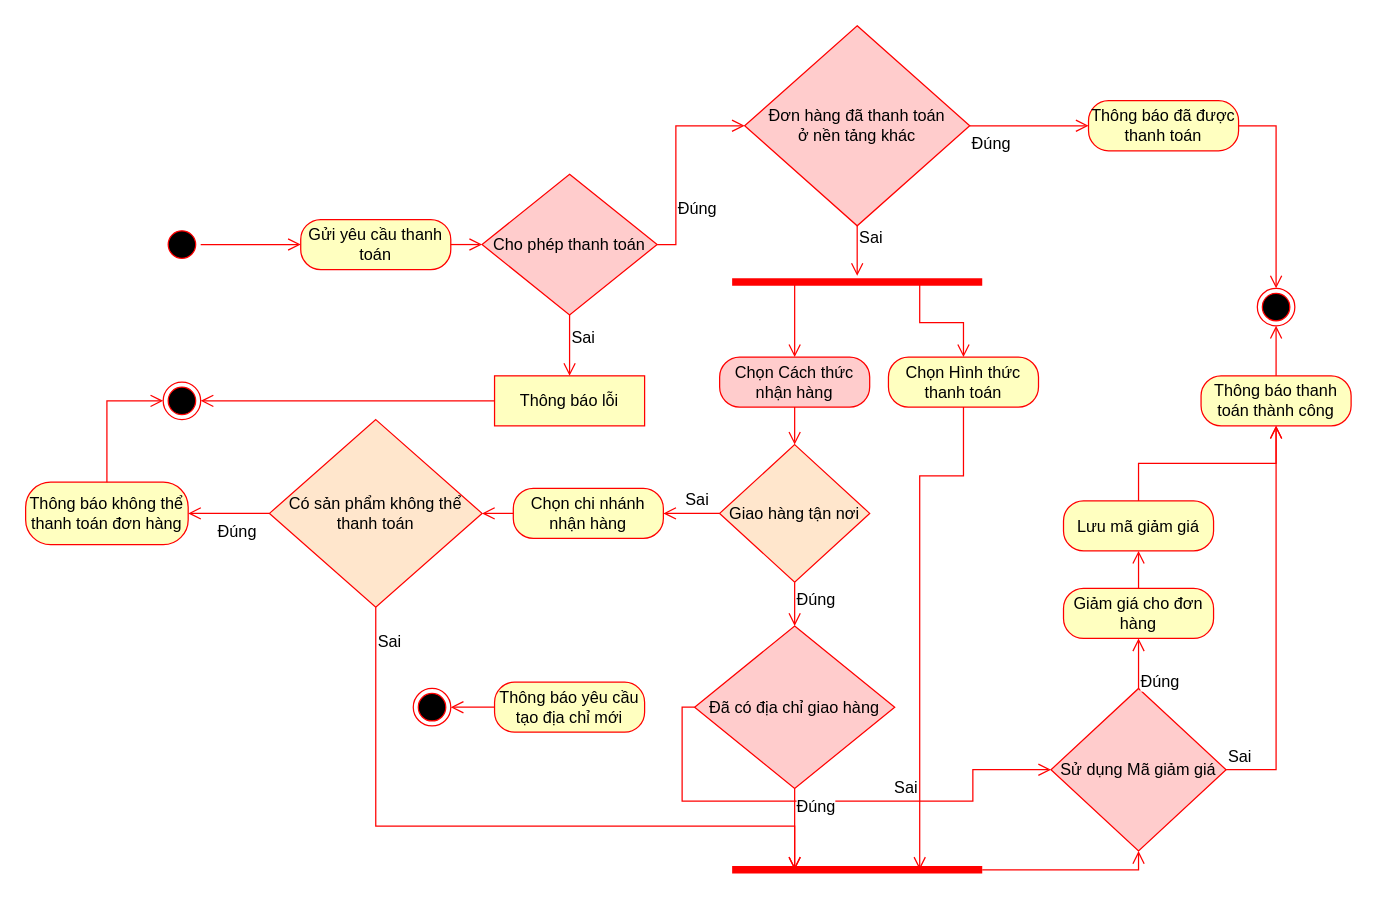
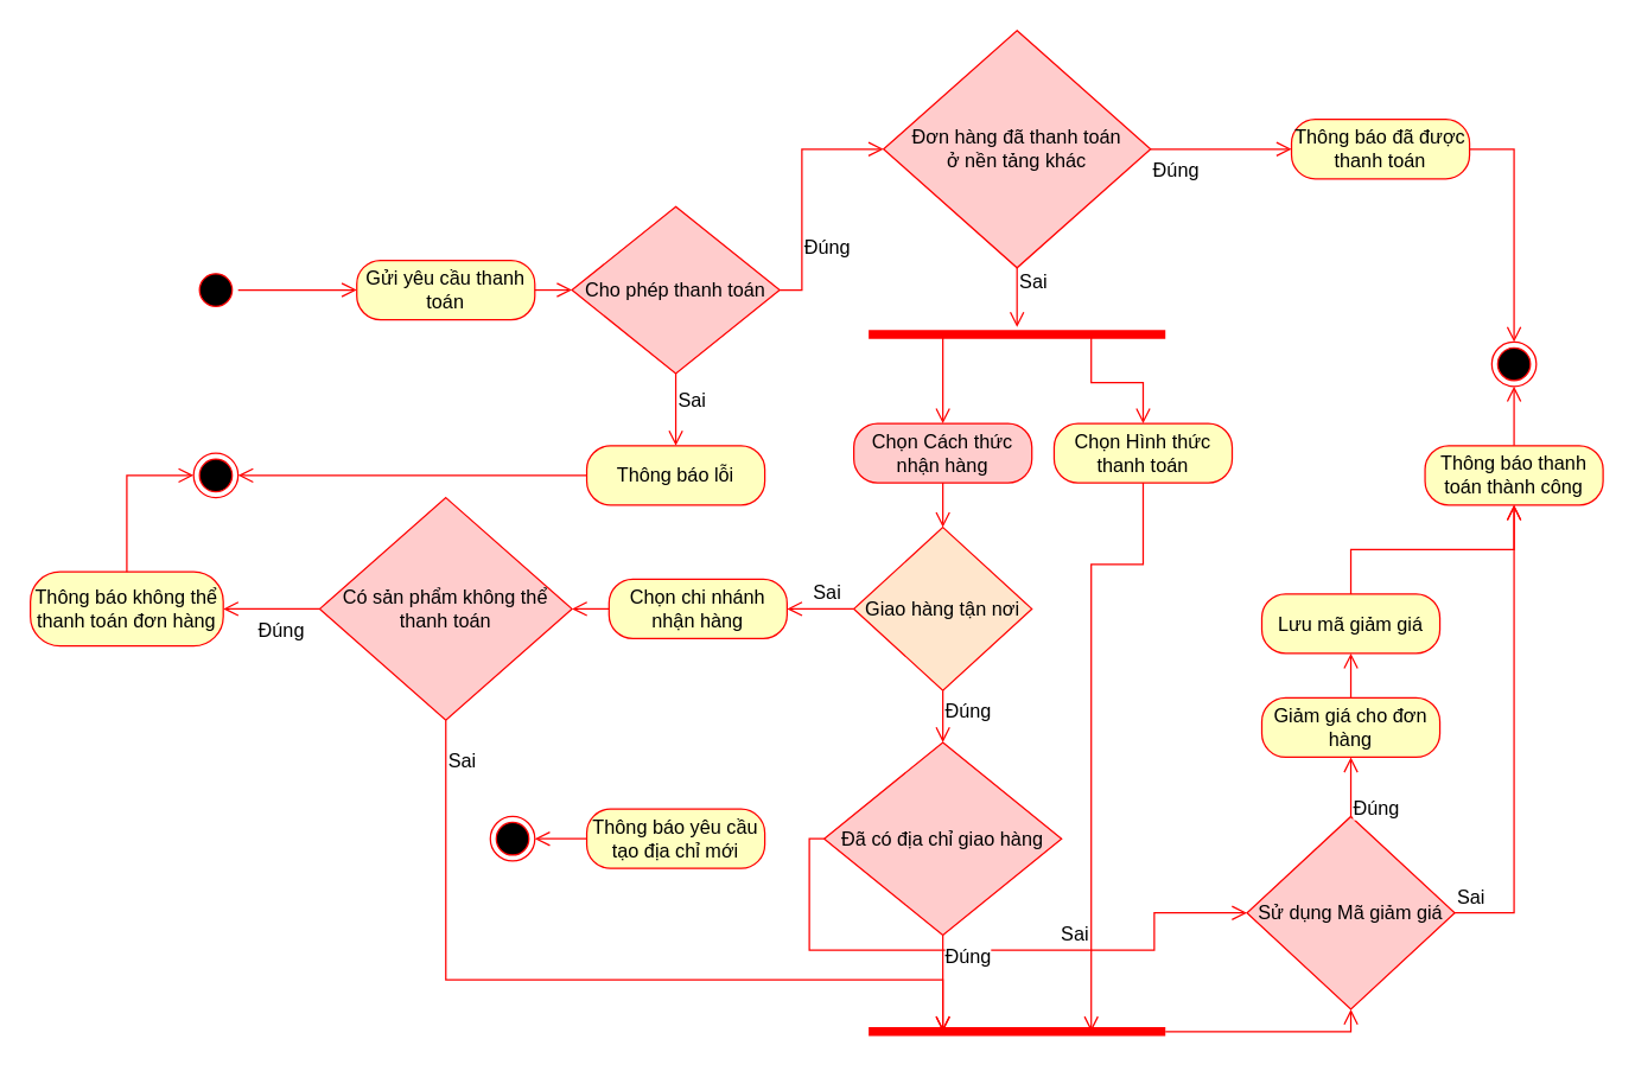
  <mxCell id="0" />
  <mxCell id="1" parent="0" />
  <mxCell id="2" value="" style="ellipse;html=1;shape=startState;fillColor=#000000;strokeColor=#ff0000;fontSize=13;" parent="1" vertex="1"><mxGeometry x="130" y="180" width="30" height="30" as="geometry" /></mxCell>
  <mxCell id="3" value="" style="edgeStyle=orthogonalEdgeStyle;html=1;verticalAlign=bottom;endArrow=open;endSize=8;strokeColor=#ff0000;rounded=0;entryX=0;entryY=0.5;entryDx=0;entryDy=0;fontSize=13;" parent="1" source="2" target="7" edge="1"><mxGeometry relative="1" as="geometry"><mxPoint x="145" y="270" as="targetPoint" /></mxGeometry></mxCell>
- <mxCell id="4" value="Thông báo lỗi" style="whiteSpace=wrap;html=1;arcSize=40;fontColor=#000000;fillColor=#ffffc0;strokeColor=#ff0000;fontSize=13;rounded=0;" parent="1" vertex="1"><mxGeometry x="395" y="300" width="120" height="40" as="geometry" /></mxCell>
+ <mxCell id="4" value="Thông báo lỗi" style="rounded=1;whiteSpace=wrap;html=1;arcSize=40;fontColor=#000000;fillColor=#ffffc0;strokeColor=#ff0000;fontSize=13;" parent="1" vertex="1"><mxGeometry x="395" y="300" width="120" height="40" as="geometry" /></mxCell>
  <mxCell id="5" value="" style="edgeStyle=orthogonalEdgeStyle;html=1;verticalAlign=bottom;endArrow=open;endSize=8;strokeColor=#ff0000;rounded=0;entryX=1;entryY=0.5;entryDx=0;entryDy=0;exitX=0;exitY=0.5;exitDx=0;exitDy=0;fontSize=13;" parent="1" source="4" target="6" edge="1"><mxGeometry relative="1" as="geometry"><mxPoint x="220" y="380" as="targetPoint" /></mxGeometry></mxCell>
  <mxCell id="6" value="" style="ellipse;html=1;shape=endState;fillColor=#000000;strokeColor=#ff0000;fontSize=13;" parent="1" vertex="1"><mxGeometry x="130" y="305" width="30" height="30" as="geometry" /></mxCell>
  <mxCell id="7" value="Gửi yêu cầu thanh toán" style="rounded=1;whiteSpace=wrap;html=1;arcSize=40;fontColor=#000000;fillColor=#ffffc0;strokeColor=#ff0000;fontSize=13;" parent="1" vertex="1"><mxGeometry x="240" y="175" width="120" height="40" as="geometry" /></mxCell>
  <mxCell id="8" value="" style="edgeStyle=orthogonalEdgeStyle;html=1;verticalAlign=bottom;endArrow=open;endSize=8;strokeColor=#ff0000;rounded=0;exitX=1;exitY=0.5;exitDx=0;exitDy=0;entryX=0;entryY=0.5;entryDx=0;entryDy=0;fontSize=13;" parent="1" source="7" target="9" edge="1"><mxGeometry relative="1" as="geometry"><mxPoint x="490" y="270" as="targetPoint" /></mxGeometry></mxCell>
  <mxCell id="9" value="Cho phép thanh toán" style="rhombus;whiteSpace=wrap;html=1;fillColor=#FFCCCC;strokeColor=#FF0000;fontSize=13;" parent="1" vertex="1"><mxGeometry x="385" y="138.75" width="140" height="112.5" as="geometry" /></mxCell>
  <mxCell id="10" value="Sai" style="edgeStyle=orthogonalEdgeStyle;html=1;align=left;verticalAlign=bottom;endArrow=open;endSize=8;strokeColor=#ff0000;rounded=0;entryX=0.5;entryY=0;entryDx=0;entryDy=0;fontSize=13;" parent="1" source="9" target="4" edge="1"><mxGeometry x="0.179" relative="1" as="geometry"><mxPoint x="520" y="320" as="targetPoint" /><mxPoint as="offset" /></mxGeometry></mxCell>
  <mxCell id="11" value="Đúng" style="edgeStyle=orthogonalEdgeStyle;html=1;align=left;verticalAlign=top;endArrow=open;endSize=8;strokeColor=#ff0000;rounded=0;exitX=1;exitY=0.5;exitDx=0;exitDy=0;entryX=0;entryY=0.5;entryDx=0;entryDy=0;fontSize=13;" parent="1" source="9" target="47" edge="1"><mxGeometry x="-0.294" relative="1" as="geometry"><mxPoint x="670" y="180" as="targetPoint" /><Array as="points"><mxPoint x="540" y="195" /><mxPoint x="540" y="100" /></Array><mxPoint as="offset" /></mxGeometry></mxCell>
  <mxCell id="12" value="" style="shape=line;html=1;strokeWidth=6;strokeColor=#ff0000;fontSize=13;" parent="1" vertex="1"><mxGeometry x="585" y="220" width="200" height="10" as="geometry" /></mxCell>
  <mxCell id="13" value="" style="edgeStyle=orthogonalEdgeStyle;html=1;verticalAlign=bottom;endArrow=open;endSize=8;strokeColor=#ff0000;rounded=0;exitX=0.25;exitY=0.5;exitDx=0;exitDy=0;exitPerimeter=0;entryX=0.5;entryY=0;entryDx=0;entryDy=0;fontSize=13;" parent="1" source="12" target="15" edge="1"><mxGeometry relative="1" as="geometry"><mxPoint x="690" y="340" as="targetPoint" /></mxGeometry></mxCell>
  <mxCell id="14" value="" style="edgeStyle=orthogonalEdgeStyle;html=1;verticalAlign=bottom;endArrow=open;endSize=8;strokeColor=#ff0000;rounded=0;exitX=0.75;exitY=0.5;exitDx=0;exitDy=0;exitPerimeter=0;entryX=0.5;entryY=0;entryDx=0;entryDy=0;fontSize=13;" parent="1" source="12" target="30" edge="1"><mxGeometry relative="1" as="geometry"><mxPoint x="700" y="350" as="targetPoint" /><mxPoint x="650" y="275" as="sourcePoint" /></mxGeometry></mxCell>
  <mxCell id="15" value="Chọn Cách thức nhận hàng" style="rounded=1;whiteSpace=wrap;html=1;arcSize=40;fontColor=#000000;fillColor=#ffcccc;strokeColor=#ff0000;fontSize=13;" parent="1" vertex="1"><mxGeometry x="575" y="285" width="120" height="40" as="geometry" /></mxCell>
  <mxCell id="16" value="" style="edgeStyle=orthogonalEdgeStyle;html=1;verticalAlign=bottom;endArrow=open;endSize=8;strokeColor=#ff0000;rounded=0;entryX=0.5;entryY=0;entryDx=0;entryDy=0;fontSize=13;" parent="1" source="15" target="17" edge="1"><mxGeometry relative="1" as="geometry"><mxPoint x="640" y="420" as="targetPoint" /></mxGeometry></mxCell>
  <mxCell id="17" value="Giao hàng tận nơi" style="rhombus;whiteSpace=wrap;html=1;fillColor=#ffe6cc;strokeColor=#FF0000;fontSize=13;" parent="1" vertex="1"><mxGeometry x="575" y="355" width="120" height="110" as="geometry" /></mxCell>
  <mxCell id="18" value="Sai" style="edgeStyle=orthogonalEdgeStyle;html=1;align=left;verticalAlign=bottom;endArrow=open;endSize=8;strokeColor=#ff0000;rounded=0;exitX=0;exitY=0.5;exitDx=0;exitDy=0;entryX=1;entryY=0.5;entryDx=0;entryDy=0;fontSize=13;" parent="1" source="17" target="20" edge="1"><mxGeometry x="0.273" relative="1" as="geometry"><mxPoint x="480" y="460" as="targetPoint" /><mxPoint as="offset" /></mxGeometry></mxCell>
  <mxCell id="19" value="Đúng" style="edgeStyle=orthogonalEdgeStyle;html=1;align=left;verticalAlign=top;endArrow=open;endSize=8;strokeColor=#ff0000;rounded=0;entryX=0.5;entryY=0;entryDx=0;entryDy=0;fontSize=13;" parent="1" source="17" target="27" edge="1"><mxGeometry x="-1" relative="1" as="geometry"><mxPoint x="640" y="540" as="targetPoint" /></mxGeometry></mxCell>
  <mxCell id="20" value="Chọn chi nhánh nhận hàng" style="rounded=1;whiteSpace=wrap;html=1;arcSize=40;fontColor=#000000;fillColor=#ffffc0;strokeColor=#ff0000;fontSize=13;" parent="1" vertex="1"><mxGeometry x="410" y="390" width="120" height="40" as="geometry" /></mxCell>
  <mxCell id="21" value="" style="edgeStyle=orthogonalEdgeStyle;html=1;verticalAlign=bottom;endArrow=open;endSize=8;strokeColor=#ff0000;rounded=0;exitX=0;exitY=0.5;exitDx=0;exitDy=0;entryX=1;entryY=0.5;entryDx=0;entryDy=0;fontSize=13;" parent="1" source="20" target="22" edge="1"><mxGeometry relative="1" as="geometry"><mxPoint x="830" y="590" as="targetPoint" /><Array as="points"><mxPoint x="390" y="410" /></Array></mxGeometry></mxCell>
- <mxCell id="22" value="Có sản phẩm không thể thanh toán" style="rhombus;whiteSpace=wrap;html=1;fillColor=#ffe6cc;strokeColor=#FF0000;fontSize=13;" parent="1" vertex="1"><mxGeometry x="215" y="335" width="170" height="150" as="geometry" /></mxCell>
+ <mxCell id="22" value="Có sản phẩm không thể thanh toán" style="rhombus;whiteSpace=wrap;html=1;fillColor=#FFCCCC;strokeColor=#FF0000;fontSize=13;" parent="1" vertex="1"><mxGeometry x="215" y="335" width="170" height="150" as="geometry" /></mxCell>
  <mxCell id="23" value="Sai" style="edgeStyle=orthogonalEdgeStyle;html=1;align=left;verticalAlign=bottom;endArrow=open;endSize=8;strokeColor=#ff0000;rounded=0;exitX=0.5;exitY=1;exitDx=0;exitDy=0;entryX=0.25;entryY=0.5;entryDx=0;entryDy=0;entryPerimeter=0;fontSize=13;" parent="1" source="22" target="32" edge="1"><mxGeometry x="-0.862" relative="1" as="geometry"><mxPoint x="595" y="750" as="targetPoint" /><Array as="points"><mxPoint x="300" y="660" /><mxPoint x="635" y="660" /></Array><mxPoint as="offset" /></mxGeometry></mxCell>
  <mxCell id="24" value="Đúng" style="edgeStyle=orthogonalEdgeStyle;html=1;align=left;verticalAlign=top;endArrow=open;endSize=8;strokeColor=#ff0000;rounded=0;entryX=1;entryY=0.5;entryDx=0;entryDy=0;fontSize=13;" parent="1" source="22" target="25" edge="1"><mxGeometry x="0.333" relative="1" as="geometry"><mxPoint x="310" y="590" as="targetPoint" /><mxPoint as="offset" /></mxGeometry></mxCell>
  <mxCell id="25" value="Thông báo không thể thanh toán đơn hàng" style="rounded=1;whiteSpace=wrap;html=1;arcSize=40;fontColor=#000000;fillColor=#ffffc0;strokeColor=#ff0000;fontSize=13;" parent="1" vertex="1"><mxGeometry x="20" y="385" width="130" height="50" as="geometry" /></mxCell>
  <mxCell id="26" value="" style="edgeStyle=orthogonalEdgeStyle;html=1;verticalAlign=bottom;endArrow=open;endSize=8;strokeColor=#ff0000;rounded=0;exitX=0.5;exitY=0;exitDx=0;exitDy=0;entryX=0;entryY=0.5;entryDx=0;entryDy=0;fontSize=13;" parent="1" source="25" target="6" edge="1"><mxGeometry relative="1" as="geometry"><mxPoint x="200" y="660" as="targetPoint" /></mxGeometry></mxCell>
  <mxCell id="27" value="Đã có địa chỉ giao hàng" style="rhombus;whiteSpace=wrap;html=1;fillColor=#FFCCCC;strokeColor=#FF0000;fontSize=13;" parent="1" vertex="1"><mxGeometry x="555" y="500" width="160" height="130" as="geometry" /></mxCell>
  <mxCell id="28" value="Sai" style="edgeStyle=orthogonalEdgeStyle;html=1;align=left;verticalAlign=bottom;endArrow=open;endSize=8;strokeColor=#ff0000;rounded=0;exitX=0;exitY=0.5;exitDx=0;exitDy=0;fontSize=13;" parent="1" source="27" target="37" edge="1"><mxGeometry x="0.25" relative="1" as="geometry"><mxPoint x="790" y="580" as="targetPoint" /><mxPoint as="offset" /></mxGeometry></mxCell>
  <mxCell id="29" value="Đúng" style="edgeStyle=orthogonalEdgeStyle;html=1;align=left;verticalAlign=top;endArrow=open;endSize=8;strokeColor=#ff0000;rounded=0;entryX=0.25;entryY=0.5;entryDx=0;entryDy=0;entryPerimeter=0;fontSize=13;" parent="1" source="27" target="32" edge="1"><mxGeometry x="-1" relative="1" as="geometry"><mxPoint x="635" y="730" as="targetPoint" /></mxGeometry></mxCell>
  <mxCell id="30" value="Chọn Hình thức thanh toán" style="rounded=1;whiteSpace=wrap;html=1;arcSize=40;fontColor=#000000;fillColor=#ffffc0;strokeColor=#ff0000;fontSize=13;" parent="1" vertex="1"><mxGeometry x="710" y="285" width="120" height="40" as="geometry" /></mxCell>
  <mxCell id="31" value="" style="edgeStyle=orthogonalEdgeStyle;html=1;verticalAlign=bottom;endArrow=open;endSize=8;strokeColor=#ff0000;rounded=0;entryX=0.75;entryY=0.5;entryDx=0;entryDy=0;entryPerimeter=0;exitX=0.5;exitY=1;exitDx=0;exitDy=0;fontSize=13;" parent="1" source="30" target="32" edge="1"><mxGeometry relative="1" as="geometry"><mxPoint x="790" y="380" as="targetPoint" /><Array as="points"><mxPoint x="770" y="380" /><mxPoint x="735" y="380" /></Array></mxGeometry></mxCell>
  <mxCell id="32" value="" style="shape=line;html=1;strokeWidth=6;strokeColor=#ff0000;fontSize=13;" parent="1" vertex="1"><mxGeometry x="585" y="690" width="200" height="10" as="geometry" /></mxCell>
  <mxCell id="33" value="" style="edgeStyle=orthogonalEdgeStyle;html=1;verticalAlign=bottom;endArrow=open;endSize=8;strokeColor=#ff0000;rounded=0;entryX=0.5;entryY=1;entryDx=0;entryDy=0;exitX=1;exitY=0.5;exitDx=0;exitDy=0;exitPerimeter=0;fontSize=13;" parent="1" source="32" target="37" edge="1"><mxGeometry relative="1" as="geometry"><mxPoint x="910" y="695" as="targetPoint" /></mxGeometry></mxCell>
  <mxCell id="34" value="Thông báo yêu cầu tạo địa chỉ mới" style="rounded=1;whiteSpace=wrap;html=1;arcSize=40;fontColor=#000000;fillColor=#ffffc0;strokeColor=#ff0000;fontSize=13;" parent="1" vertex="1"><mxGeometry x="395" y="545" width="120" height="40" as="geometry" /></mxCell>
  <mxCell id="35" value="" style="edgeStyle=orthogonalEdgeStyle;html=1;verticalAlign=bottom;endArrow=open;endSize=8;strokeColor=#ff0000;rounded=0;entryX=1;entryY=0.5;entryDx=0;entryDy=0;fontSize=13;" parent="1" source="34" target="36" edge="1"><mxGeometry relative="1" as="geometry"><mxPoint x="810" y="720" as="targetPoint" /></mxGeometry></mxCell>
  <mxCell id="36" value="" style="ellipse;html=1;shape=endState;fillColor=#000000;strokeColor=#ff0000;fontSize=13;" parent="1" vertex="1"><mxGeometry x="330" y="550" width="30" height="30" as="geometry" /></mxCell>
  <mxCell id="37" value="Sử dụng Mã giảm giá" style="rhombus;whiteSpace=wrap;html=1;fillColor=#FFCCCC;strokeColor=#FF0000;fontSize=13;" parent="1" vertex="1"><mxGeometry x="840" y="550" width="140" height="130" as="geometry" /></mxCell>
  <mxCell id="38" value="Sai" style="edgeStyle=orthogonalEdgeStyle;html=1;align=left;verticalAlign=bottom;endArrow=open;endSize=8;strokeColor=#ff0000;rounded=0;entryX=0.5;entryY=1;entryDx=0;entryDy=0;fontSize=13;" parent="1" source="37" target="44" edge="1"><mxGeometry x="-1" relative="1" as="geometry"><mxPoint x="1010" y="420" as="targetPoint" /><Array as="points"><mxPoint x="1020" y="615" /></Array></mxGeometry></mxCell>
  <mxCell id="39" value="Đúng" style="edgeStyle=orthogonalEdgeStyle;html=1;align=left;verticalAlign=top;endArrow=open;endSize=8;strokeColor=#ff0000;rounded=0;entryX=0.5;entryY=1;entryDx=0;entryDy=0;fontSize=13;" parent="1" source="37" target="40" edge="1"><mxGeometry relative="1" as="geometry"><mxPoint x="890" y="610" as="targetPoint" /><mxPoint as="offset" /></mxGeometry></mxCell>
  <mxCell id="40" value="Giảm giá cho đơn hàng" style="rounded=1;whiteSpace=wrap;html=1;arcSize=40;fontColor=#000000;fillColor=#ffffc0;strokeColor=#ff0000;fontSize=13;" parent="1" vertex="1"><mxGeometry x="850" y="470" width="120" height="40" as="geometry" /></mxCell>
  <mxCell id="41" value="" style="edgeStyle=orthogonalEdgeStyle;html=1;verticalAlign=bottom;endArrow=open;endSize=8;strokeColor=#ff0000;rounded=0;exitX=0.5;exitY=0;exitDx=0;exitDy=0;entryX=0.5;entryY=1;entryDx=0;entryDy=0;fontSize=13;" parent="1" source="40" target="42" edge="1"><mxGeometry relative="1" as="geometry"><mxPoint x="1000" y="250" as="targetPoint" /></mxGeometry></mxCell>
  <mxCell id="42" value="Lưu mã giảm giá" style="rounded=1;whiteSpace=wrap;html=1;arcSize=40;fontColor=#000000;fillColor=#ffffc0;strokeColor=#ff0000;fontSize=13;" parent="1" vertex="1"><mxGeometry x="850" y="400" width="120" height="40" as="geometry" /></mxCell>
  <mxCell id="43" value="" style="edgeStyle=orthogonalEdgeStyle;html=1;verticalAlign=bottom;endArrow=open;endSize=8;strokeColor=#ff0000;rounded=0;entryX=0.5;entryY=1;entryDx=0;entryDy=0;fontSize=13;" parent="1" source="42" target="44" edge="1"><mxGeometry relative="1" as="geometry"><mxPoint x="860" y="280" as="targetPoint" /></mxGeometry></mxCell>
  <mxCell id="44" value="Thông báo thanh toán thành công" style="rounded=1;whiteSpace=wrap;html=1;arcSize=40;fontColor=#000000;fillColor=#ffffc0;strokeColor=#ff0000;fontSize=13;" parent="1" vertex="1"><mxGeometry x="960" y="300" width="120" height="40" as="geometry" /></mxCell>
  <mxCell id="45" value="" style="edgeStyle=orthogonalEdgeStyle;html=1;verticalAlign=bottom;endArrow=open;endSize=8;strokeColor=#ff0000;rounded=0;entryX=0.5;entryY=1;entryDx=0;entryDy=0;exitX=0.5;exitY=0;exitDx=0;exitDy=0;fontSize=13;" parent="1" source="44" target="46" edge="1"><mxGeometry relative="1" as="geometry"><mxPoint x="950" y="130" as="targetPoint" /></mxGeometry></mxCell>
  <mxCell id="46" value="" style="ellipse;html=1;shape=endState;fillColor=#000000;strokeColor=#ff0000;fontSize=13;" parent="1" vertex="1"><mxGeometry x="1005" y="230" width="30" height="30" as="geometry" /></mxCell>
  <mxCell id="47" value="Đơn hàng đã thanh toán&lt;br&gt;ở nền tảng khác" style="rhombus;whiteSpace=wrap;html=1;fillColor=#FFCCCC;strokeColor=#FF0000;fontSize=13;" parent="1" vertex="1"><mxGeometry x="595" y="20" width="180" height="160" as="geometry" /></mxCell>
  <mxCell id="48" value="Sai" style="edgeStyle=orthogonalEdgeStyle;html=1;align=left;verticalAlign=bottom;endArrow=open;endSize=8;strokeColor=#ff0000;rounded=0;fontSize=13;" parent="1" source="47" target="12" edge="1"><mxGeometry relative="1" as="geometry"><mxPoint x="740" y="67.5" as="targetPoint" /><mxPoint as="offset" /></mxGeometry></mxCell>
  <mxCell id="49" value="Đúng" style="edgeStyle=orthogonalEdgeStyle;html=1;align=left;verticalAlign=top;endArrow=open;endSize=8;strokeColor=#ff0000;rounded=0;exitX=1;exitY=0.5;exitDx=0;exitDy=0;entryX=0;entryY=0.5;entryDx=0;entryDy=0;fontSize=13;" parent="1" source="47" target="50" edge="1"><mxGeometry x="-1" relative="1" as="geometry"><mxPoint x="870" y="120" as="targetPoint" /></mxGeometry></mxCell>
  <mxCell id="50" value="Thông báo đã được thanh toán" style="rounded=1;whiteSpace=wrap;html=1;arcSize=40;fontColor=#000000;fillColor=#ffffc0;strokeColor=#ff0000;fontSize=13;" parent="1" vertex="1"><mxGeometry x="870" y="80" width="120" height="40" as="geometry" /></mxCell>
  <mxCell id="51" value="" style="edgeStyle=orthogonalEdgeStyle;html=1;verticalAlign=bottom;endArrow=open;endSize=8;strokeColor=#ff0000;rounded=0;entryX=0.5;entryY=0;entryDx=0;entryDy=0;fontSize=13;" parent="1" source="50" target="46" edge="1"><mxGeometry relative="1" as="geometry"><mxPoint x="950" y="190" as="targetPoint" /></mxGeometry></mxCell>
